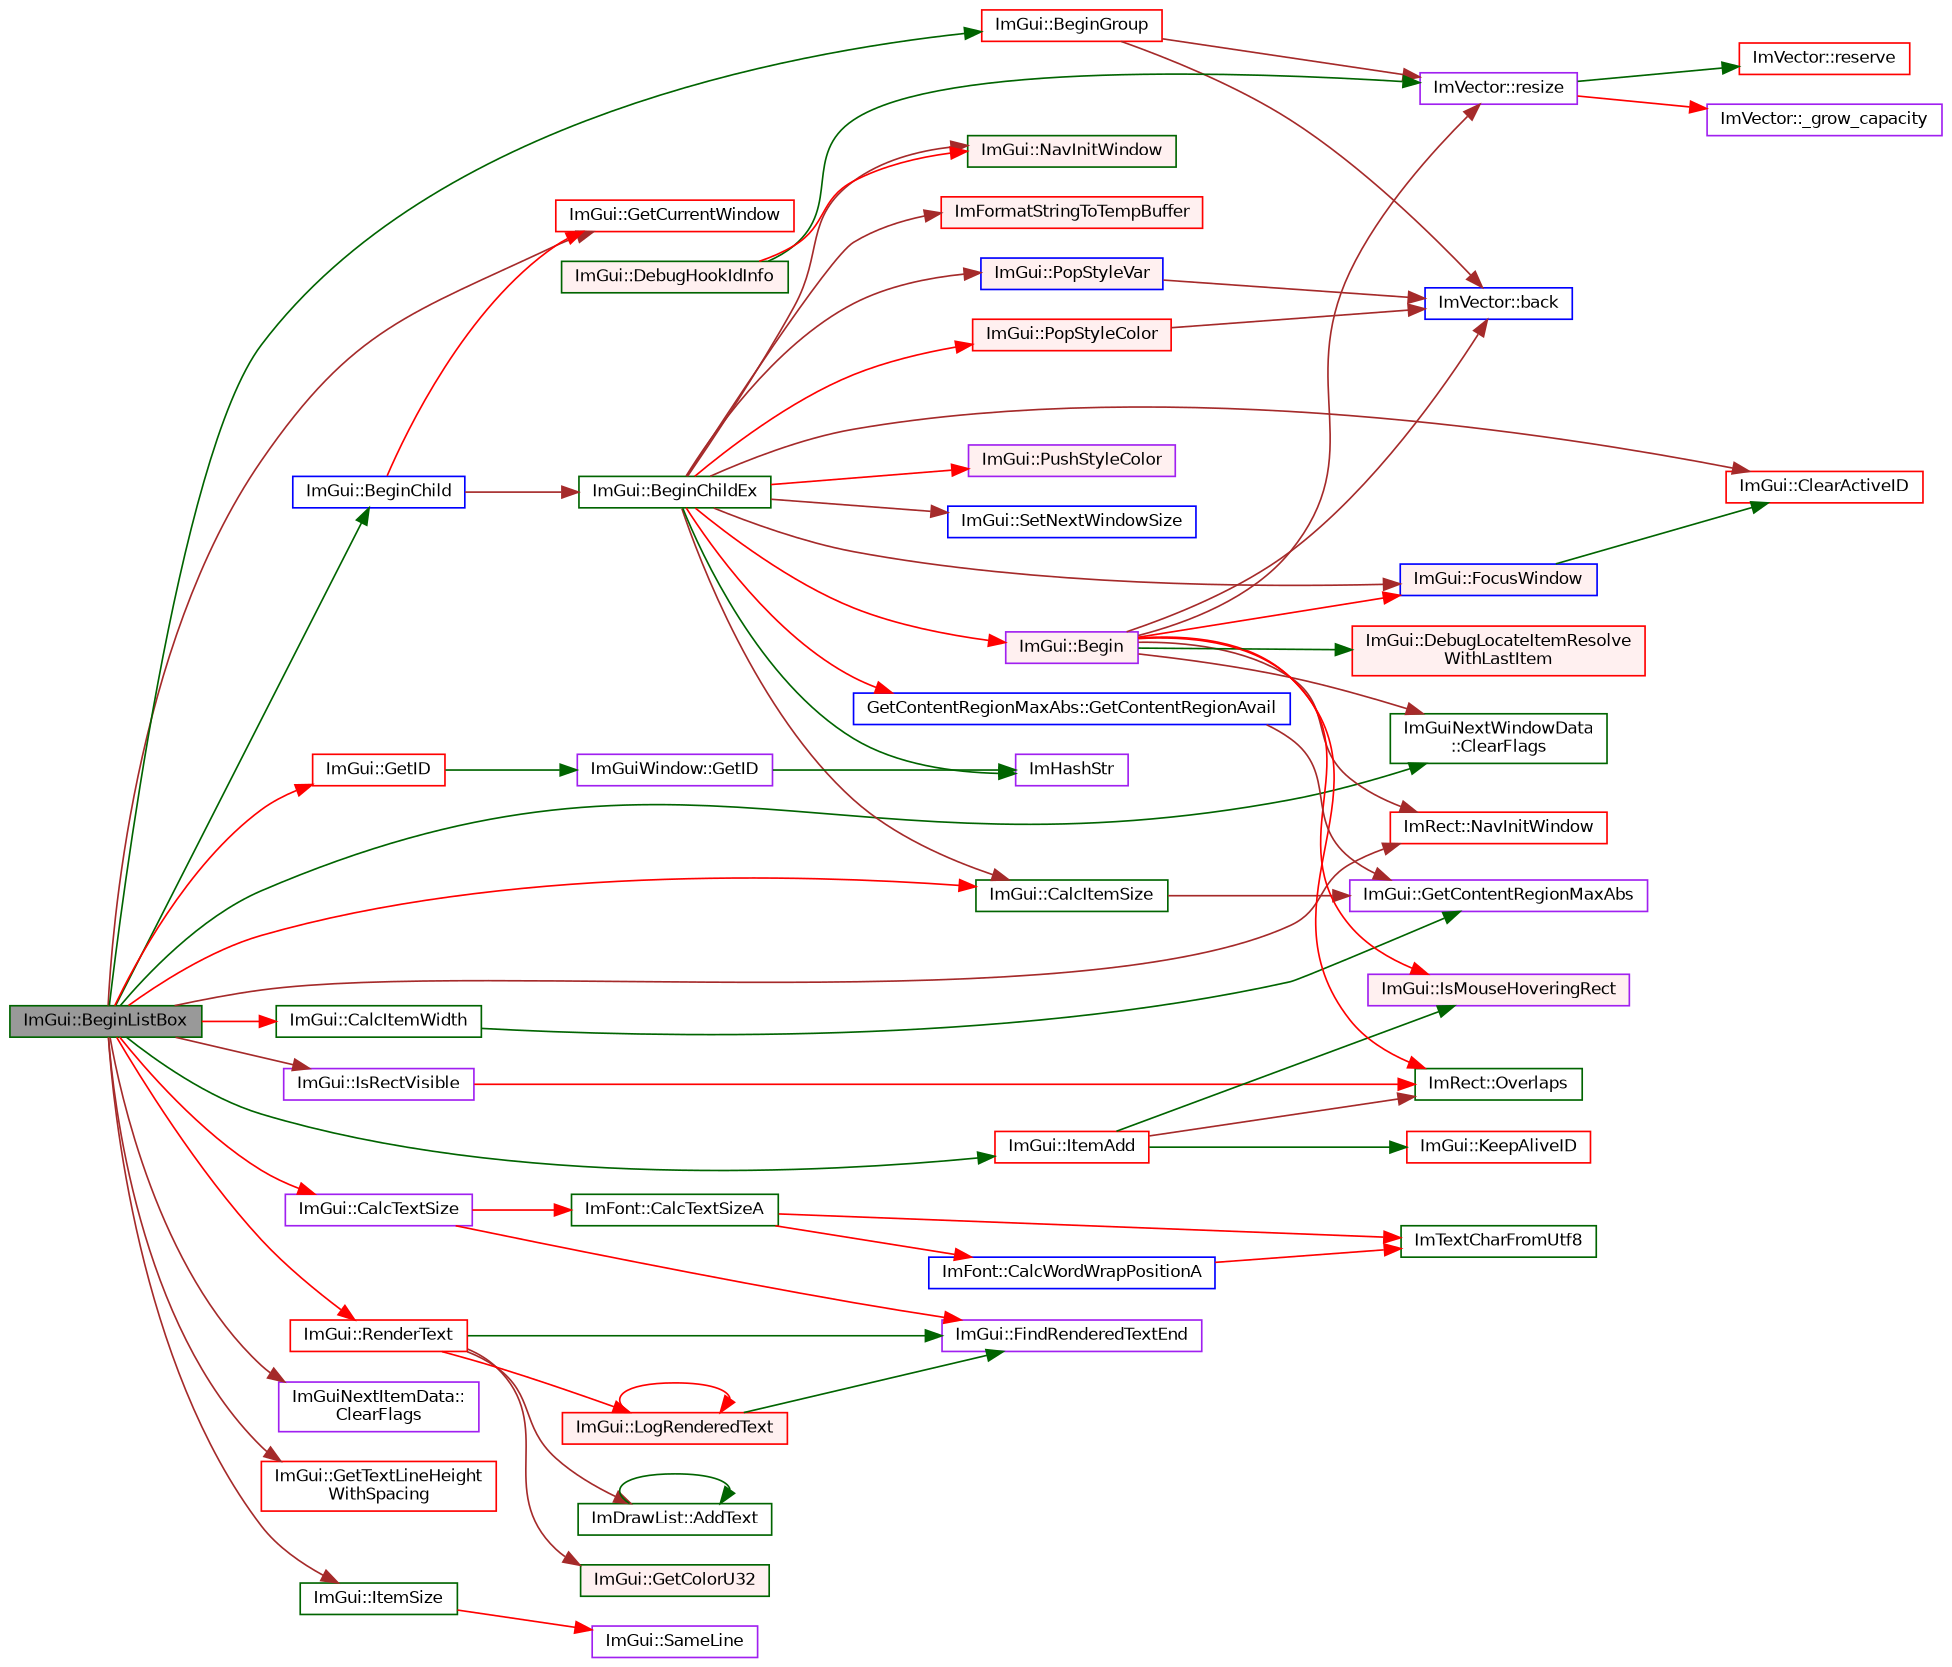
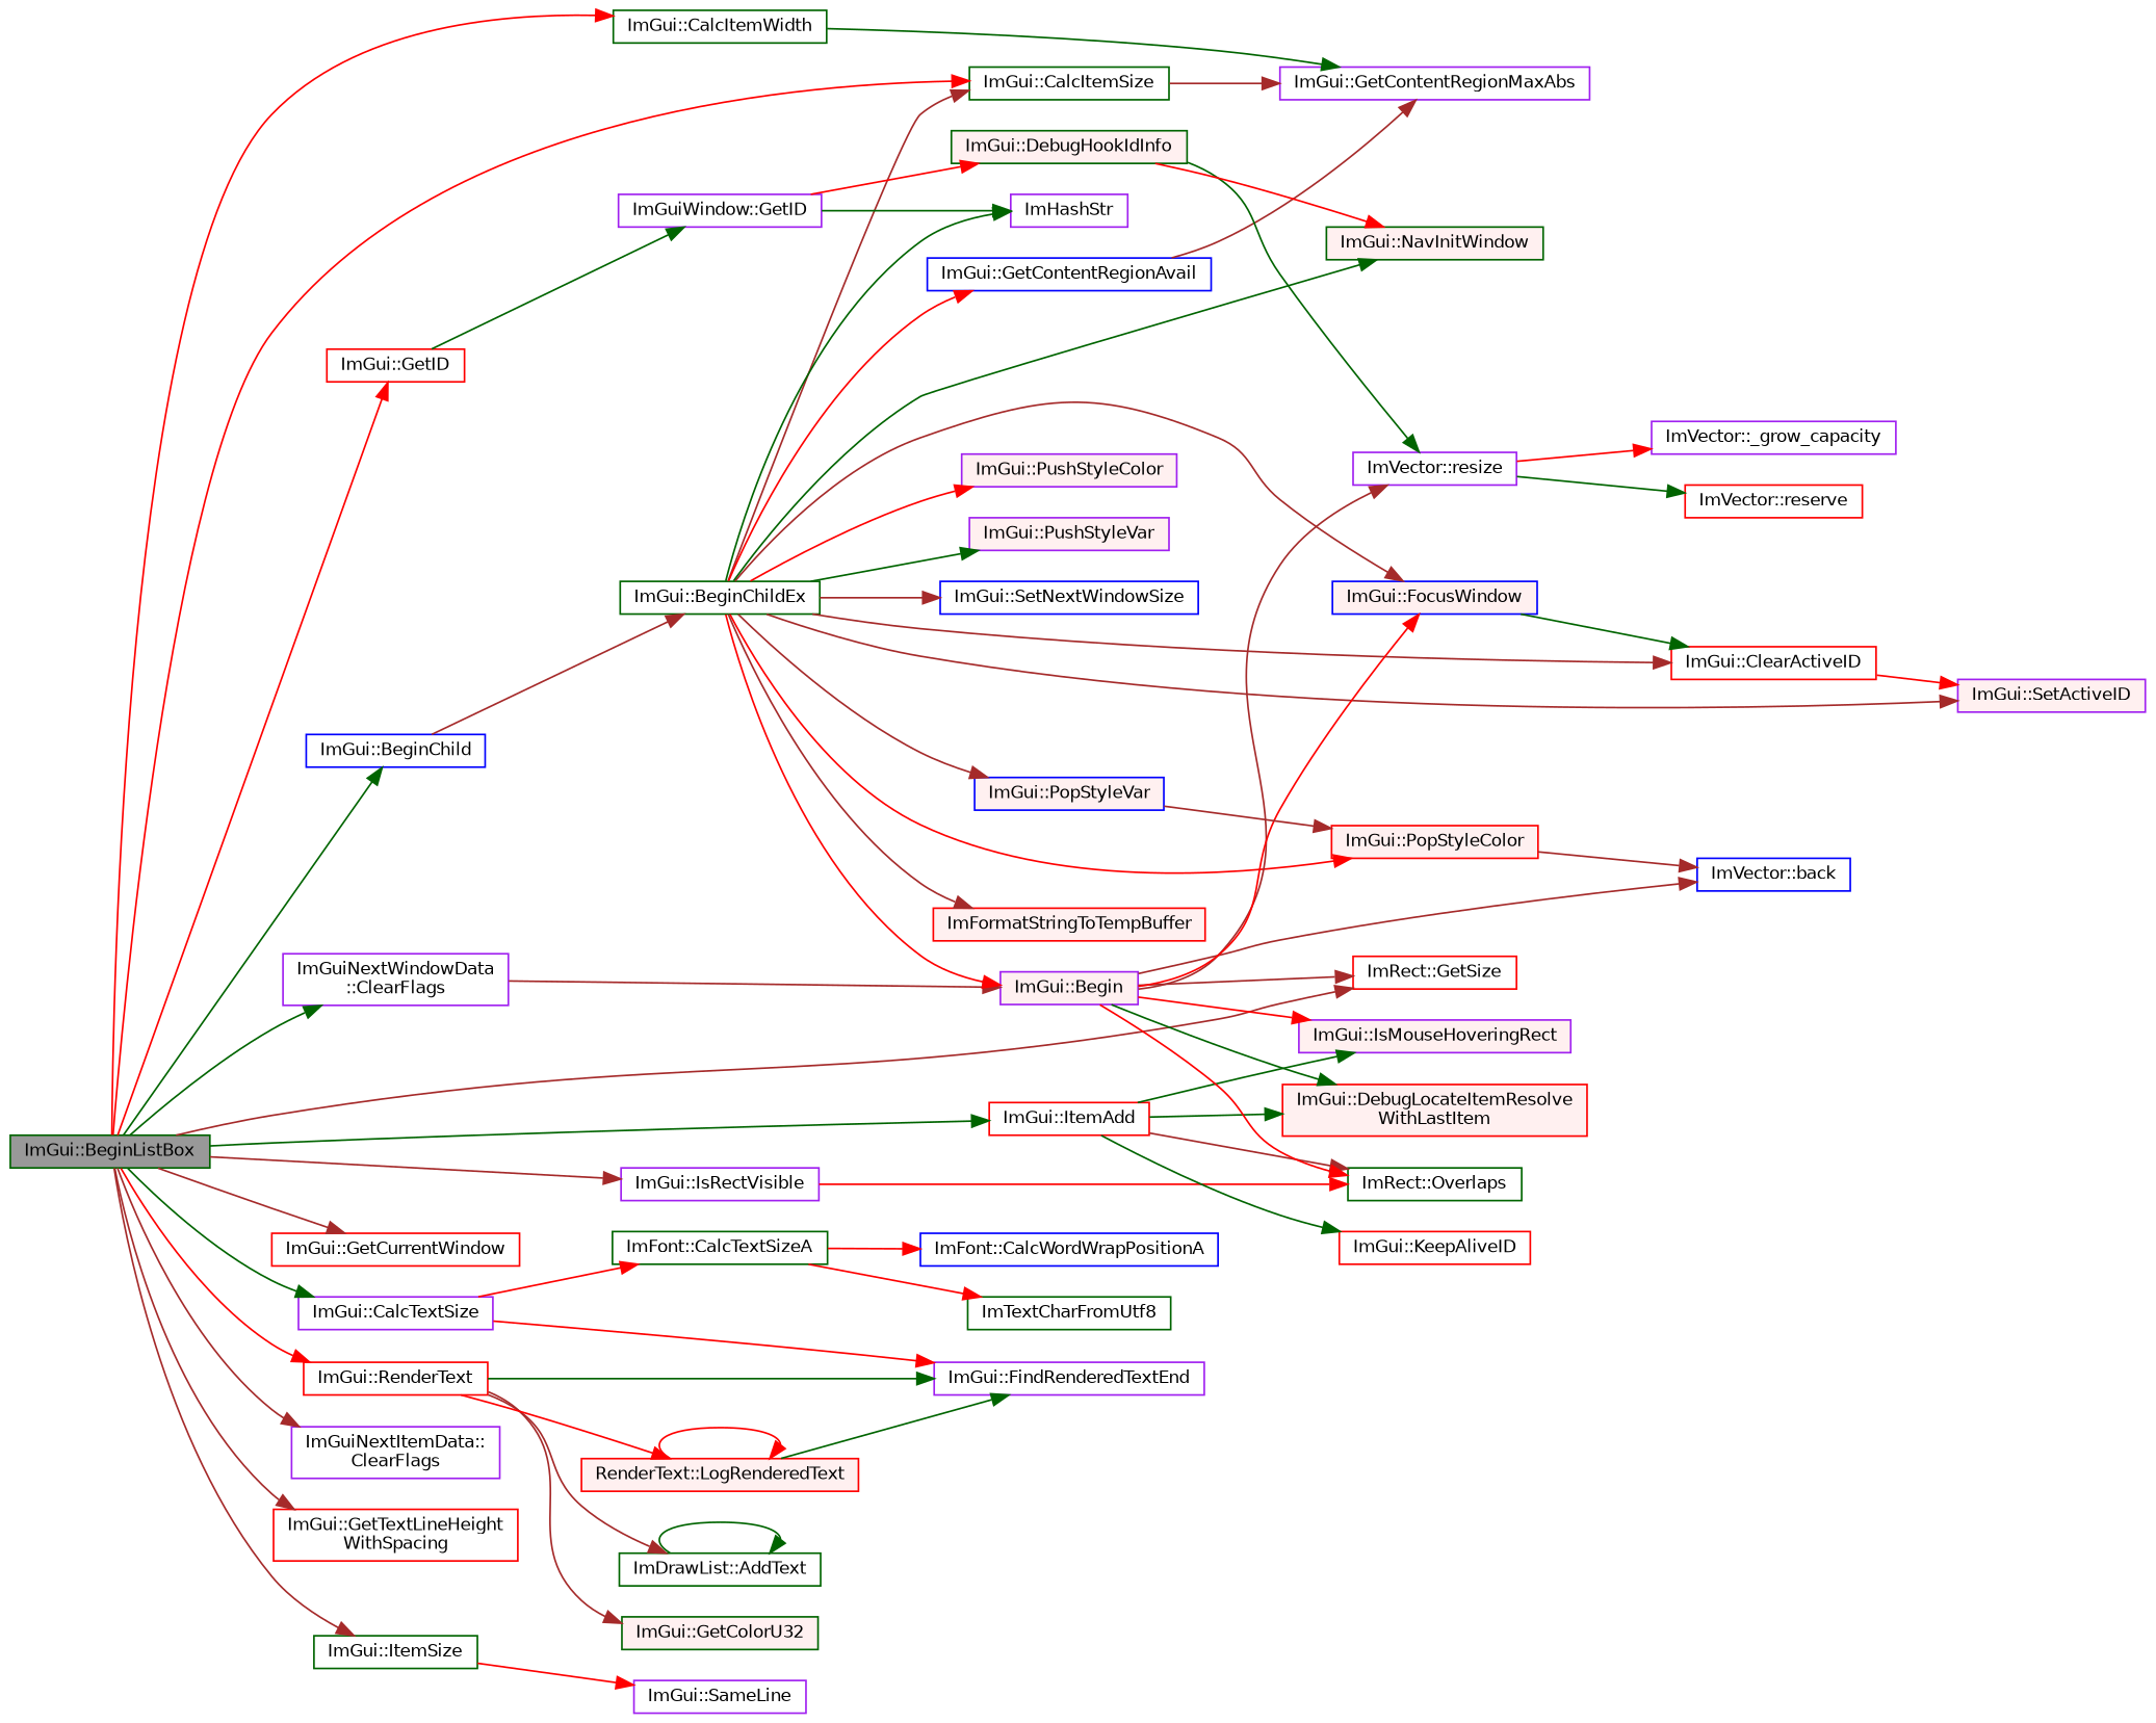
  digraph {
    rankdir=LR
    node [color=purple fillcolor=white fontname=Helvetica fontsize=10 shape=box style=filled]
    edge [color=brown fontname=Helvetica fontsize=10 labelfontname=Helvetica labelfontsize=10 style=solid]
    n1 [color=darkgreen fillcolor=grey60 fontcolor=black height=0.2 label="ImGui::BeginListBox" width=0.4]
    n2 [color=blue height=0.2 label="ImGui::BeginChild" width=0.4]
-   n3 [color=darkgreen height=0.2 label="ImGuiNextWindowData\l::ClearFlags" width=0.4]
-   n4 [color=red height=0.2 label="ImRect::NavInitWindow" width=0.4]
+   n3 [height=0.2 label="ImGuiNextWindowData\l::ClearFlags" width=0.4]
+   n4 [color=red height=0.2 label="ImRect::GetSize" width=0.4]
    n5 [color=darkgreen height=0.2 label="ImGui::CalcItemSize" width=0.4]
    n6 [color=red height=0.2 label="ImGui::GetCurrentWindow" width=0.4]
-   n7 [color=red height=0.2 label="ImGui::BeginGroup" width=0.4]
    n8 [color=darkgreen height=0.2 label="ImGui::CalcItemWidth" width=0.4]
    n9 [height=0.2 label="ImGui::CalcTextSize" width=0.4]
    n10 [height=0.2 label="ImGuiNextItemData::\lClearFlags" width=0.4]
    n11 [color=red height=0.2 label="ImGui::GetID" width=0.4]
    n12 [color=red height=0.2 label="ImGui::GetTextLineHeight\lWithSpacing" width=0.4]
    n13 [height=0.2 label="ImGui::IsRectVisible" width=0.4]
    n14 [color=red height=0.2 label="ImGui::ItemAdd" width=0.4]
    n15 [color=darkgreen height=0.2 label="ImGui::ItemSize" width=0.4]
    n16 [color=red height=0.2 label="ImGui::RenderText" width=0.4]
    n17 [color=darkgreen height=0.2 label="ImGui::BeginChildEx" width=0.4]
    n18 [height=0.2 label="ImGui::GetContentRegionMaxAbs" width=0.4]
    n19 [color=blue height=0.2 label="ImVector::back" width=0.4]
    n20 [height=0.2 label="ImVector::resize" width=0.4]
    n21 [color=darkgreen height=0.2 label="ImFont::CalcTextSizeA" width=0.4]
    n22 [height=0.2 label="ImGui::FindRenderedTextEnd" width=0.4]
    n23 [height=0.2 label="ImGuiWindow::GetID" width=0.4]
    n24 [color=darkgreen height=0.2 label="ImRect::Overlaps" width=0.4]
    n25 [color=red fillcolor="#FFF0F0" height=0.2 label="ImGui::DebugLocateItemResolve\lWithLastItem" width=0.4]
    n26 [fillcolor="#FFF0F0" height=0.2 label="ImGui::IsMouseHoveringRect" width=0.4]
    n27 [color=red height=0.2 label="ImGui::KeepAliveID" width=0.4]
    n28 [height=0.2 label="ImGui::SameLine" width=0.4]
    n29 [color=darkgreen height=0.2 label="ImDrawList::AddText" width=0.4]
    n30 [color=darkgreen fillcolor="#FFF0F0" height=0.2 label="ImGui::GetColorU32" width=0.4]
-   n31 [color=red fillcolor="#FFF0F0" height=0.2 label="ImGui::LogRenderedText" width=0.4]
+   n31 [color=red fillcolor="#FFF0F0" height=0.2 label="RenderText::LogRenderedText" width=0.4]
    n32 [fillcolor="#FFF0F0" height=0.2 label="ImGui::Begin" width=0.4]
    n33 [color=blue fillcolor="#FFF0F0" height=0.2 label="ImGui::FocusWindow" width=0.4]
    n34 [color=red height=0.2 label="ImGui::ClearActiveID" width=0.4]
+   n35 [fillcolor="#FFF0F0" height=0.2 label="ImGui::SetActiveID" width=0.4]
    n36 [color=darkgreen fillcolor="#FFF0F0" height=0.2 label="ImGui::NavInitWindow" width=0.4]
-   n37 [color=blue height=0.2 label="GetContentRegionMaxAbs::GetContentRegionAvail" width=0.4]
+   n37 [color=blue height=0.2 label="ImGui::GetContentRegionAvail" width=0.4]
    n38 [color=red fillcolor="#FFF0F0" height=0.2 label=ImFormatStringToTempBuffer width=0.4]
    n39 [height=0.2 label=ImHashStr width=0.4]
    n40 [color=red fillcolor="#FFF0F0" height=0.2 label="ImGui::PopStyleColor" width=0.4]
    n41 [color=blue fillcolor="#FFF0F0" height=0.2 label="ImGui::PopStyleVar" width=0.4]
    n42 [fillcolor="#FFF0F0" height=0.2 label="ImGui::PushStyleColor" width=0.4]
+   n43 [fillcolor="#FFF0F0" height=0.2 label="ImGui::PushStyleVar" width=0.4]
    n44 [color=blue height=0.2 label="ImGui::SetNextWindowSize" width=0.4]
    n45 [height=0.2 label="ImVector::_grow_capacity" width=0.4]
    n46 [color=red height=0.2 label="ImVector::reserve" width=0.4]
    n47 [color=blue height=0.2 label="ImFont::CalcWordWrapPositionA" width=0.4]
    n48 [color=darkgreen height=0.2 label=ImTextCharFromUtf8 width=0.4]
    n49 [color=darkgreen fillcolor="#FFF0F0" height=0.2 label="ImGui::DebugHookIdInfo" width=0.4]
    n1 -> n2 [color=darkgreen]
    n1 -> n3 [color=darkgreen]
    n1 -> n4
    n1 -> n5 [color=red]
    n1 -> n6
-   n1 -> n7 [color=darkgreen]
    n1 -> n8 [color=red]
-   n1 -> n9 [color=red]
+   n1 -> n9 [color=darkgreen]
    n1 -> n10
    n1 -> n11 [color=red]
    n1 -> n12
    n1 -> n13
    n1 -> n14 [color=darkgreen]
    n1 -> n15
    n1 -> n16 [color=red]
-   n2 -> n6 [color=red]
    n2 -> n17
    n5 -> n18
-   n7 -> n19
-   n7 -> n20
    n8 -> n18 [color=darkgreen]
    n9 -> n21 [color=red]
    n9 -> n22 [color=red]
    n11 -> n23 [color=darkgreen]
    n13 -> n24 [color=red]
    n14 -> n24
+   n14 -> n25 [color=darkgreen]
    n14 -> n26 [color=darkgreen]
    n14 -> n27 [color=darkgreen]
    n15 -> n28 [color=red]
    n16 -> n22 [color=darkgreen]
    n16 -> n29
    n16 -> n30
    n16 -> n31 [color=red]
    n17 -> n5
    n17 -> n32 [color=red]
    n17 -> n33
    n17 -> n34
-   n17 -> n36
+   n17 -> n35
+   n17 -> n36 [color=darkgreen]
    n17 -> n37 [color=red]
    n17 -> n38
    n17 -> n39 [color=darkgreen]
    n17 -> n40 [color=red]
    n17 -> n41
    n17 -> n42 [color=red]
+   n17 -> n43 [color=darkgreen]
    n17 -> n44
    n20 -> n45 [color=red]
    n20 -> n46 [color=darkgreen]
    n21 -> n47 [color=red]
    n21 -> n48 [color=red]
    n23 -> n39 [color=darkgreen]
+   n23 -> n49 [color=red]
    n29 -> n29 [color=darkgreen]
    n31 -> n22 [color=darkgreen]
    n31 -> n31 [color=red]
-   n32 -> n3
+   n3 -> n32
    n32 -> n4
    n32 -> n19
    n32 -> n20
    n32 -> n24 [color=red]
    n32 -> n25 [color=darkgreen]
    n32 -> n26 [color=red]
    n32 -> n33 [color=red]
    n33 -> n34 [color=darkgreen]
+   n34 -> n35 [color=red]
    n37 -> n18
    n40 -> n19
-   n41 -> n19
-   n47 -> n48 [color=red]
+   n41 -> n40
    n49 -> n20 [color=darkgreen]
    n49 -> n36 [color=red]
  }
